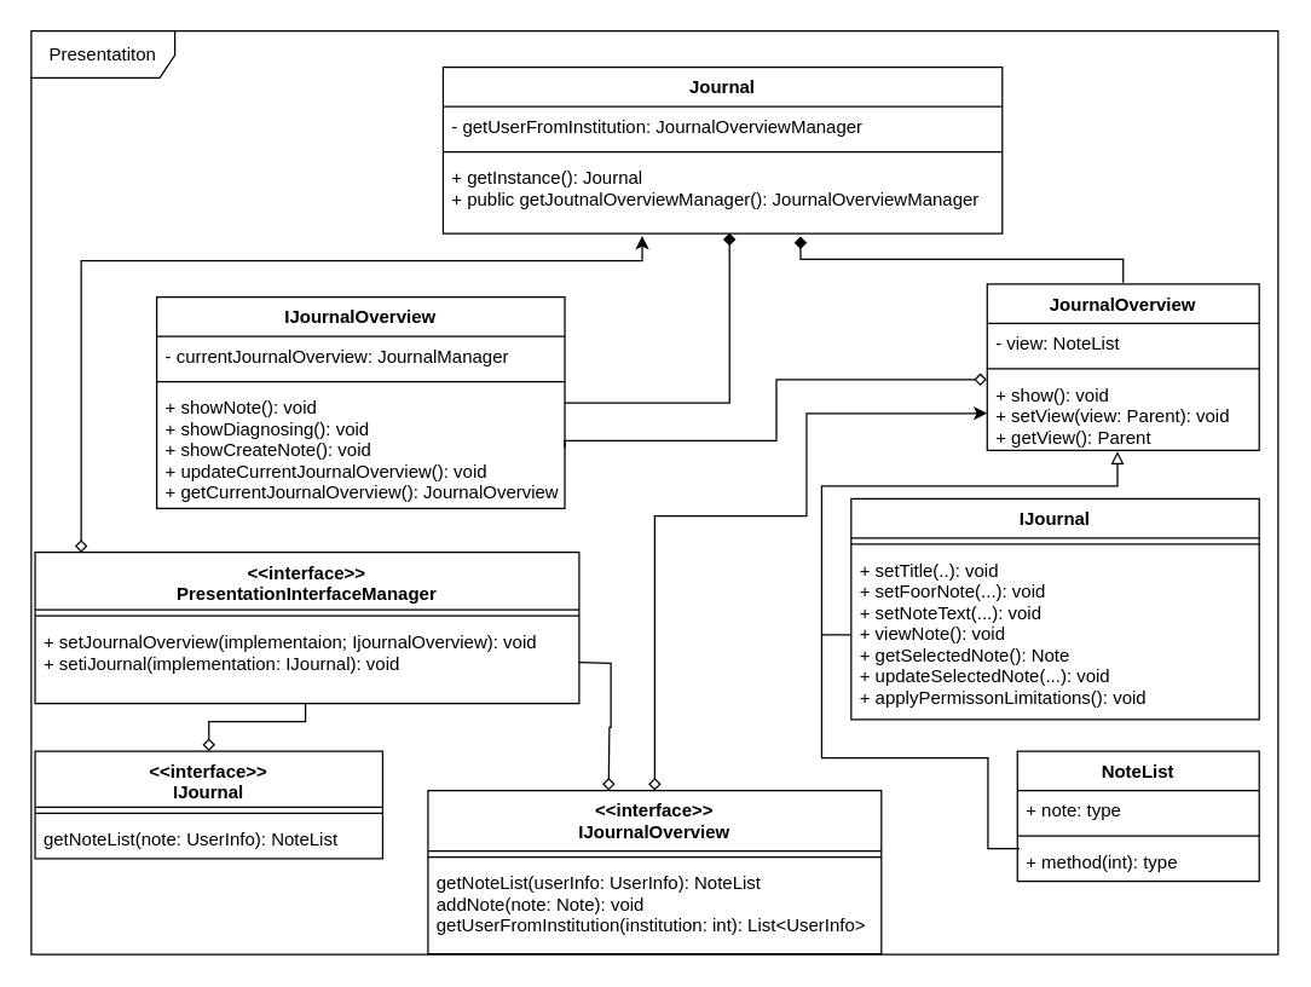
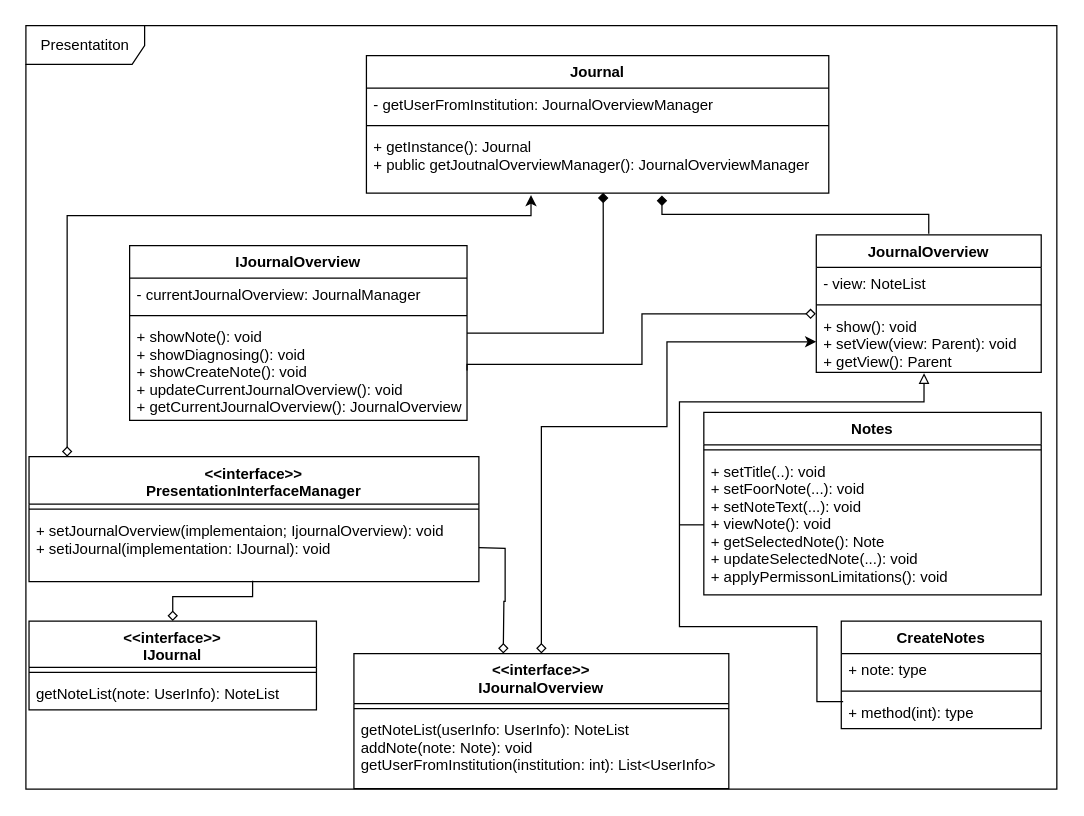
  <mxCell id="0" />
  <mxCell id="1" parent="0" />
  <mxCell id="2" value="Presentatiton" style="shape=umlFrame;whiteSpace=wrap;html=1;width=95;height=31;" vertex="1" parent="1"><mxGeometry x="20" y="20" width="825" height="611" as="geometry" /></mxCell>
  <mxCell id="3" value="Journal" style="swimlane;fontStyle=1;align=center;verticalAlign=top;childLayout=stackLayout;horizontal=1;startSize=26;horizontalStack=0;resizeParent=1;resizeParentMax=0;resizeLast=0;collapsible=1;marginBottom=0;" parent="1" vertex="1"><mxGeometry x="292.5" y="44" width="370" height="110" as="geometry" /></mxCell>
  <mxCell id="4" value="- getUserFromInstitution: JournalOverviewManager" style="text;strokeColor=none;fillColor=none;align=left;verticalAlign=top;spacingLeft=4;spacingRight=4;overflow=hidden;rotatable=0;points=[[0,0.5],[1,0.5]];portConstraint=eastwest;" parent="3" vertex="1"><mxGeometry y="26" width="370" height="26" as="geometry" /></mxCell>
  <mxCell id="5" value="" style="line;strokeWidth=1;fillColor=none;align=left;verticalAlign=middle;spacingTop=-1;spacingLeft=3;spacingRight=3;rotatable=0;labelPosition=right;points=[];portConstraint=eastwest;" parent="3" vertex="1"><mxGeometry y="52" width="370" height="8" as="geometry" /></mxCell>
  <mxCell id="6" value="+ getInstance(): Journal&#10;+ public getJoutnalOverviewManager(): JournalOverviewManager&#10;&#10;" style="text;strokeColor=none;fillColor=none;align=left;verticalAlign=top;spacingLeft=4;spacingRight=4;overflow=hidden;rotatable=0;points=[[0,0.5],[1,0.5]];portConstraint=eastwest;" parent="3" vertex="1"><mxGeometry y="60" width="370" height="50" as="geometry" /></mxCell>
  <mxCell id="7" style="edgeStyle=orthogonalEdgeStyle;rounded=0;orthogonalLoop=1;jettySize=auto;html=1;entryX=0.512;entryY=0.994;entryDx=0;entryDy=0;entryPerimeter=0;endArrow=diamond;endFill=1;startArrow=none;startFill=0;" edge="1" parent="1" source="8" target="6"><mxGeometry relative="1" as="geometry"><Array as="points"><mxPoint x="482" y="171" /><mxPoint x="482" y="171" /></Array></mxGeometry></mxCell>
  <mxCell id="8" value="IJournalOverview" style="swimlane;fontStyle=1;align=center;verticalAlign=top;childLayout=stackLayout;horizontal=1;startSize=26;horizontalStack=0;resizeParent=1;resizeParentMax=0;resizeLast=0;collapsible=1;marginBottom=0;" parent="1" vertex="1"><mxGeometry x="103" y="196" width="270" height="140" as="geometry" /></mxCell>
  <mxCell id="9" value="- currentJournalOverview: JournalManager" style="text;strokeColor=none;fillColor=none;align=left;verticalAlign=top;spacingLeft=4;spacingRight=4;overflow=hidden;rotatable=0;points=[[0,0.5],[1,0.5]];portConstraint=eastwest;" parent="8" vertex="1"><mxGeometry y="26" width="270" height="26" as="geometry" /></mxCell>
  <mxCell id="10" value="" style="line;strokeWidth=1;fillColor=none;align=left;verticalAlign=middle;spacingTop=-1;spacingLeft=3;spacingRight=3;rotatable=0;labelPosition=right;points=[];portConstraint=eastwest;" parent="8" vertex="1"><mxGeometry y="52" width="270" height="8" as="geometry" /></mxCell>
  <mxCell id="11" value="+ showNote(): void&#10;+ showDiagnosing(): void&#10;+ showCreateNote(): void&#10;+ updateCurrentJournalOverview(): void&#10;+ getCurrentJournalOverview(): JournalOverview&#10;" style="text;strokeColor=none;fillColor=none;align=left;verticalAlign=top;spacingLeft=4;spacingRight=4;overflow=hidden;rotatable=0;points=[[0,0.5],[1,0.5]];portConstraint=eastwest;" parent="8" vertex="1"><mxGeometry y="60" width="270" height="80" as="geometry" /></mxCell>
  <mxCell id="12" style="edgeStyle=orthogonalEdgeStyle;rounded=0;orthogonalLoop=1;jettySize=auto;html=1;startArrow=none;startFill=0;endArrow=diamond;endFill=1;" edge="1" parent="1"><mxGeometry relative="1" as="geometry"><mxPoint x="742.515" y="186.5" as="sourcePoint" /><mxPoint x="529" y="156" as="targetPoint" /><Array as="points"><mxPoint x="743" y="171" /><mxPoint x="529" y="171" /></Array></mxGeometry></mxCell>
  <mxCell id="13" value="JournalOverview" style="swimlane;fontStyle=1;align=center;verticalAlign=top;childLayout=stackLayout;horizontal=1;startSize=26;horizontalStack=0;resizeParent=1;resizeParentMax=0;resizeLast=0;collapsible=1;marginBottom=0;" parent="1" vertex="1"><mxGeometry x="652.5" y="187.5" width="180" height="110" as="geometry" /></mxCell>
  <mxCell id="14" value="- view: NoteList" style="text;strokeColor=none;fillColor=none;align=left;verticalAlign=top;spacingLeft=4;spacingRight=4;overflow=hidden;rotatable=0;points=[[0,0.5],[1,0.5]];portConstraint=eastwest;" parent="13" vertex="1"><mxGeometry y="26" width="180" height="26" as="geometry" /></mxCell>
  <mxCell id="15" value="" style="line;strokeWidth=1;fillColor=none;align=left;verticalAlign=middle;spacingTop=-1;spacingLeft=3;spacingRight=3;rotatable=0;labelPosition=right;points=[];portConstraint=eastwest;" parent="13" vertex="1"><mxGeometry y="52" width="180" height="8" as="geometry" /></mxCell>
  <mxCell id="16" value="+ show(): void&#10;+ setView(view: Parent): void&#10;+ getView(): Parent&#10;" style="text;strokeColor=none;fillColor=none;align=left;verticalAlign=top;spacingLeft=4;spacingRight=4;overflow=hidden;rotatable=0;points=[[0,0.5],[1,0.5]];portConstraint=eastwest;" parent="13" vertex="1"><mxGeometry y="60" width="180" height="50" as="geometry" /></mxCell>
- <mxCell id="17" value="IJournal" style="swimlane;fontStyle=1;align=center;verticalAlign=top;childLayout=stackLayout;horizontal=1;startSize=26;horizontalStack=0;resizeParent=1;resizeParentMax=0;resizeLast=0;collapsible=1;marginBottom=0;" parent="1" vertex="1"><mxGeometry x="562.5" y="329.5" width="270" height="146" as="geometry" /></mxCell>
+ <mxCell id="17" value="Notes" style="swimlane;fontStyle=1;align=center;verticalAlign=top;childLayout=stackLayout;horizontal=1;startSize=26;horizontalStack=0;resizeParent=1;resizeParentMax=0;resizeLast=0;collapsible=1;marginBottom=0;" parent="1" vertex="1"><mxGeometry x="562.5" y="329.5" width="270" height="146" as="geometry" /></mxCell>
  <mxCell id="18" value="" style="line;strokeWidth=1;fillColor=none;align=left;verticalAlign=middle;spacingTop=-1;spacingLeft=3;spacingRight=3;rotatable=0;labelPosition=right;points=[];portConstraint=eastwest;" parent="17" vertex="1"><mxGeometry y="26" width="270" height="8" as="geometry" /></mxCell>
  <mxCell id="19" value="+ setTitle(..): void&#10;+ setFoorNote(...): void&#10;+ setNoteText(...): void&#10;+ viewNote(): void&#10;+ getSelectedNote(): Note&#10;+ updateSelectedNote(...): void&#10;+ applyPermissonLimitations(): void&#10;" style="text;strokeColor=none;fillColor=none;align=left;verticalAlign=top;spacingLeft=4;spacingRight=4;overflow=hidden;rotatable=0;points=[[0,0.5],[1,0.5]];portConstraint=eastwest;" parent="17" vertex="1"><mxGeometry y="34" width="270" height="112" as="geometry" /></mxCell>
- <mxCell id="20" value="NoteList&#10;" style="swimlane;fontStyle=1;align=center;verticalAlign=top;childLayout=stackLayout;horizontal=1;startSize=26;horizontalStack=0;resizeParent=1;resizeParentMax=0;resizeLast=0;collapsible=1;marginBottom=0;" parent="1" vertex="1"><mxGeometry x="672.5" y="496.5" width="160" height="86" as="geometry" /></mxCell>
+ <mxCell id="20" value="CreateNotes&#10;" style="swimlane;fontStyle=1;align=center;verticalAlign=top;childLayout=stackLayout;horizontal=1;startSize=26;horizontalStack=0;resizeParent=1;resizeParentMax=0;resizeLast=0;collapsible=1;marginBottom=0;" parent="1" vertex="1"><mxGeometry x="672.5" y="496.5" width="160" height="86" as="geometry" /></mxCell>
  <mxCell id="21" value="+ note: type" style="text;strokeColor=none;fillColor=none;align=left;verticalAlign=top;spacingLeft=4;spacingRight=4;overflow=hidden;rotatable=0;points=[[0,0.5],[1,0.5]];portConstraint=eastwest;" parent="20" vertex="1"><mxGeometry y="26" width="160" height="26" as="geometry" /></mxCell>
  <mxCell id="22" value="" style="line;strokeWidth=1;fillColor=none;align=left;verticalAlign=middle;spacingTop=-1;spacingLeft=3;spacingRight=3;rotatable=0;labelPosition=right;points=[];portConstraint=eastwest;" parent="20" vertex="1"><mxGeometry y="52" width="160" height="8" as="geometry" /></mxCell>
  <mxCell id="23" value="+ method(int): type" style="text;strokeColor=none;fillColor=none;align=left;verticalAlign=top;spacingLeft=4;spacingRight=4;overflow=hidden;rotatable=0;points=[[0,0.5],[1,0.5]];portConstraint=eastwest;" parent="20" vertex="1"><mxGeometry y="60" width="160" height="26" as="geometry" /></mxCell>
  <mxCell id="24" style="edgeStyle=orthogonalEdgeStyle;rounded=0;orthogonalLoop=1;jettySize=auto;html=1;entryX=0.479;entryY=1.012;entryDx=0;entryDy=0;entryPerimeter=0;endArrow=block;endFill=0;" edge="1" parent="1" target="16"><mxGeometry relative="1" as="geometry"><mxPoint x="674" y="561" as="sourcePoint" /><Array as="points"><mxPoint x="653" y="561" /><mxPoint x="653" y="501" /><mxPoint x="543" y="501" /><mxPoint x="543" y="321" /><mxPoint x="739" y="321" /></Array></mxGeometry></mxCell>
  <mxCell id="25" style="edgeStyle=orthogonalEdgeStyle;rounded=0;orthogonalLoop=1;jettySize=auto;html=1;startArrow=diamond;startFill=0;endArrow=classic;endFill=1;" edge="1" parent="1" source="26" target="16"><mxGeometry relative="1" as="geometry"><Array as="points"><mxPoint x="433" y="341" /><mxPoint x="533" y="341" /><mxPoint x="533" y="273" /></Array></mxGeometry></mxCell>
  <mxCell id="26" value="&lt;&lt;interface&gt;&gt;&#10;IJournalOverview" style="swimlane;fontStyle=1;align=center;verticalAlign=top;childLayout=stackLayout;horizontal=1;startSize=40;horizontalStack=0;resizeParent=1;resizeParentMax=0;resizeLast=0;collapsible=1;marginBottom=0;" vertex="1" parent="1"><mxGeometry x="282.5" y="522.5" width="300" height="108" as="geometry" /></mxCell>
  <mxCell id="27" value="" style="line;strokeWidth=1;fillColor=none;align=left;verticalAlign=middle;spacingTop=-1;spacingLeft=3;spacingRight=3;rotatable=0;labelPosition=right;points=[];portConstraint=eastwest;" vertex="1" parent="26"><mxGeometry y="40" width="300" height="8" as="geometry" /></mxCell>
  <mxCell id="28" value="getNoteList(userInfo: UserInfo): NoteList&#10;addNote(note: Note): void&#10;getUserFromInstitution(institution: int): List&lt;UserInfo&gt;&#10;" style="text;strokeColor=none;fillColor=none;align=left;verticalAlign=top;spacingLeft=4;spacingRight=4;overflow=hidden;rotatable=0;points=[[0,0.5],[1,0.5]];portConstraint=eastwest;" vertex="1" parent="26"><mxGeometry y="48" width="300" height="60" as="geometry" /></mxCell>
  <mxCell id="29" style="edgeStyle=orthogonalEdgeStyle;rounded=0;orthogonalLoop=1;jettySize=auto;html=1;entryX=0.497;entryY=0.987;entryDx=0;entryDy=0;entryPerimeter=0;startArrow=diamond;startFill=0;endArrow=none;endFill=0;" edge="1" parent="1" source="30" target="36"><mxGeometry relative="1" as="geometry"><Array as="points"><mxPoint x="138" y="477" /><mxPoint x="202" y="477" /></Array></mxGeometry></mxCell>
  <mxCell id="30" value="&lt;&lt;interface&gt;&gt;&#10;IJournal" style="swimlane;fontStyle=1;align=center;verticalAlign=top;childLayout=stackLayout;horizontal=1;startSize=37;horizontalStack=0;resizeParent=1;resizeParentMax=0;resizeLast=0;collapsible=1;marginBottom=0;" vertex="1" parent="1"><mxGeometry x="22.5" y="496.5" width="230" height="71" as="geometry" /></mxCell>
  <mxCell id="31" value="" style="line;strokeWidth=1;fillColor=none;align=left;verticalAlign=middle;spacingTop=-1;spacingLeft=3;spacingRight=3;rotatable=0;labelPosition=right;points=[];portConstraint=eastwest;" vertex="1" parent="30"><mxGeometry y="37" width="230" height="8" as="geometry" /></mxCell>
  <mxCell id="32" value="getNoteList(note: UserInfo): NoteList" style="text;strokeColor=none;fillColor=none;align=left;verticalAlign=top;spacingLeft=4;spacingRight=4;overflow=hidden;rotatable=0;points=[[0,0.5],[1,0.5]];portConstraint=eastwest;" vertex="1" parent="30"><mxGeometry y="45" width="230" height="26" as="geometry" /></mxCell>
  <mxCell id="33" style="edgeStyle=orthogonalEdgeStyle;rounded=0;orthogonalLoop=1;jettySize=auto;html=1;entryX=0.356;entryY=1.032;entryDx=0;entryDy=0;entryPerimeter=0;startArrow=diamond;startFill=0;endArrow=classic;endFill=1;" edge="1" parent="1" source="34" target="6"><mxGeometry relative="1" as="geometry"><Array as="points"><mxPoint x="53" y="172" /><mxPoint x="424" y="172" /></Array></mxGeometry></mxCell>
  <mxCell id="34" value="&lt;&lt;interface&gt;&gt;&#10;PresentationInterfaceManager&#10;" style="swimlane;fontStyle=1;align=center;verticalAlign=top;childLayout=stackLayout;horizontal=1;startSize=38;horizontalStack=0;resizeParent=1;resizeParentMax=0;resizeLast=0;collapsible=1;marginBottom=0;" vertex="1" parent="1"><mxGeometry x="22.5" y="365" width="360" height="100" as="geometry" /></mxCell>
  <mxCell id="35" value="" style="line;strokeWidth=1;fillColor=none;align=left;verticalAlign=middle;spacingTop=-1;spacingLeft=3;spacingRight=3;rotatable=0;labelPosition=right;points=[];portConstraint=eastwest;" vertex="1" parent="34"><mxGeometry y="38" width="360" height="8" as="geometry" /></mxCell>
  <mxCell id="36" value="+ setJournalOverview(implementaion; IjournalOverview): void&#10;+ setiJournal(implementation: IJournal): void&#10;" style="text;strokeColor=none;fillColor=none;align=left;verticalAlign=top;spacingLeft=4;spacingRight=4;overflow=hidden;rotatable=0;points=[[0,0.5],[1,0.5]];portConstraint=eastwest;" vertex="1" parent="34"><mxGeometry y="46" width="360" height="54" as="geometry" /></mxCell>
  <mxCell id="37" style="edgeStyle=orthogonalEdgeStyle;rounded=0;orthogonalLoop=1;jettySize=auto;html=1;entryX=-0.002;entryY=0.063;entryDx=0;entryDy=0;entryPerimeter=0;startArrow=none;startFill=0;endArrow=diamond;endFill=0;exitX=1;exitY=0.5;exitDx=0;exitDy=0;" edge="1" parent="1" source="11" target="16"><mxGeometry relative="1" as="geometry"><Array as="points"><mxPoint x="373" y="291" /><mxPoint x="513" y="291" /><mxPoint x="513" y="251" /></Array></mxGeometry></mxCell>
  <mxCell id="38" style="edgeStyle=orthogonalEdgeStyle;rounded=0;orthogonalLoop=1;jettySize=auto;html=1;startArrow=none;startFill=0;endArrow=diamond;endFill=0;" edge="1" parent="1"><mxGeometry relative="1" as="geometry"><mxPoint x="382.5" y="437.786" as="sourcePoint" /><mxPoint x="402" y="522.5" as="targetPoint" /></mxGeometry></mxCell>
  <mxCell id="39" style="edgeStyle=orthogonalEdgeStyle;rounded=0;orthogonalLoop=1;jettySize=auto;html=1;exitX=0;exitY=0.5;exitDx=0;exitDy=0;startArrow=none;startFill=0;endArrow=none;endFill=0;" edge="1" parent="1" source="19"><mxGeometry relative="1" as="geometry"><mxPoint x="543" y="419.143" as="targetPoint" /></mxGeometry></mxCell>
